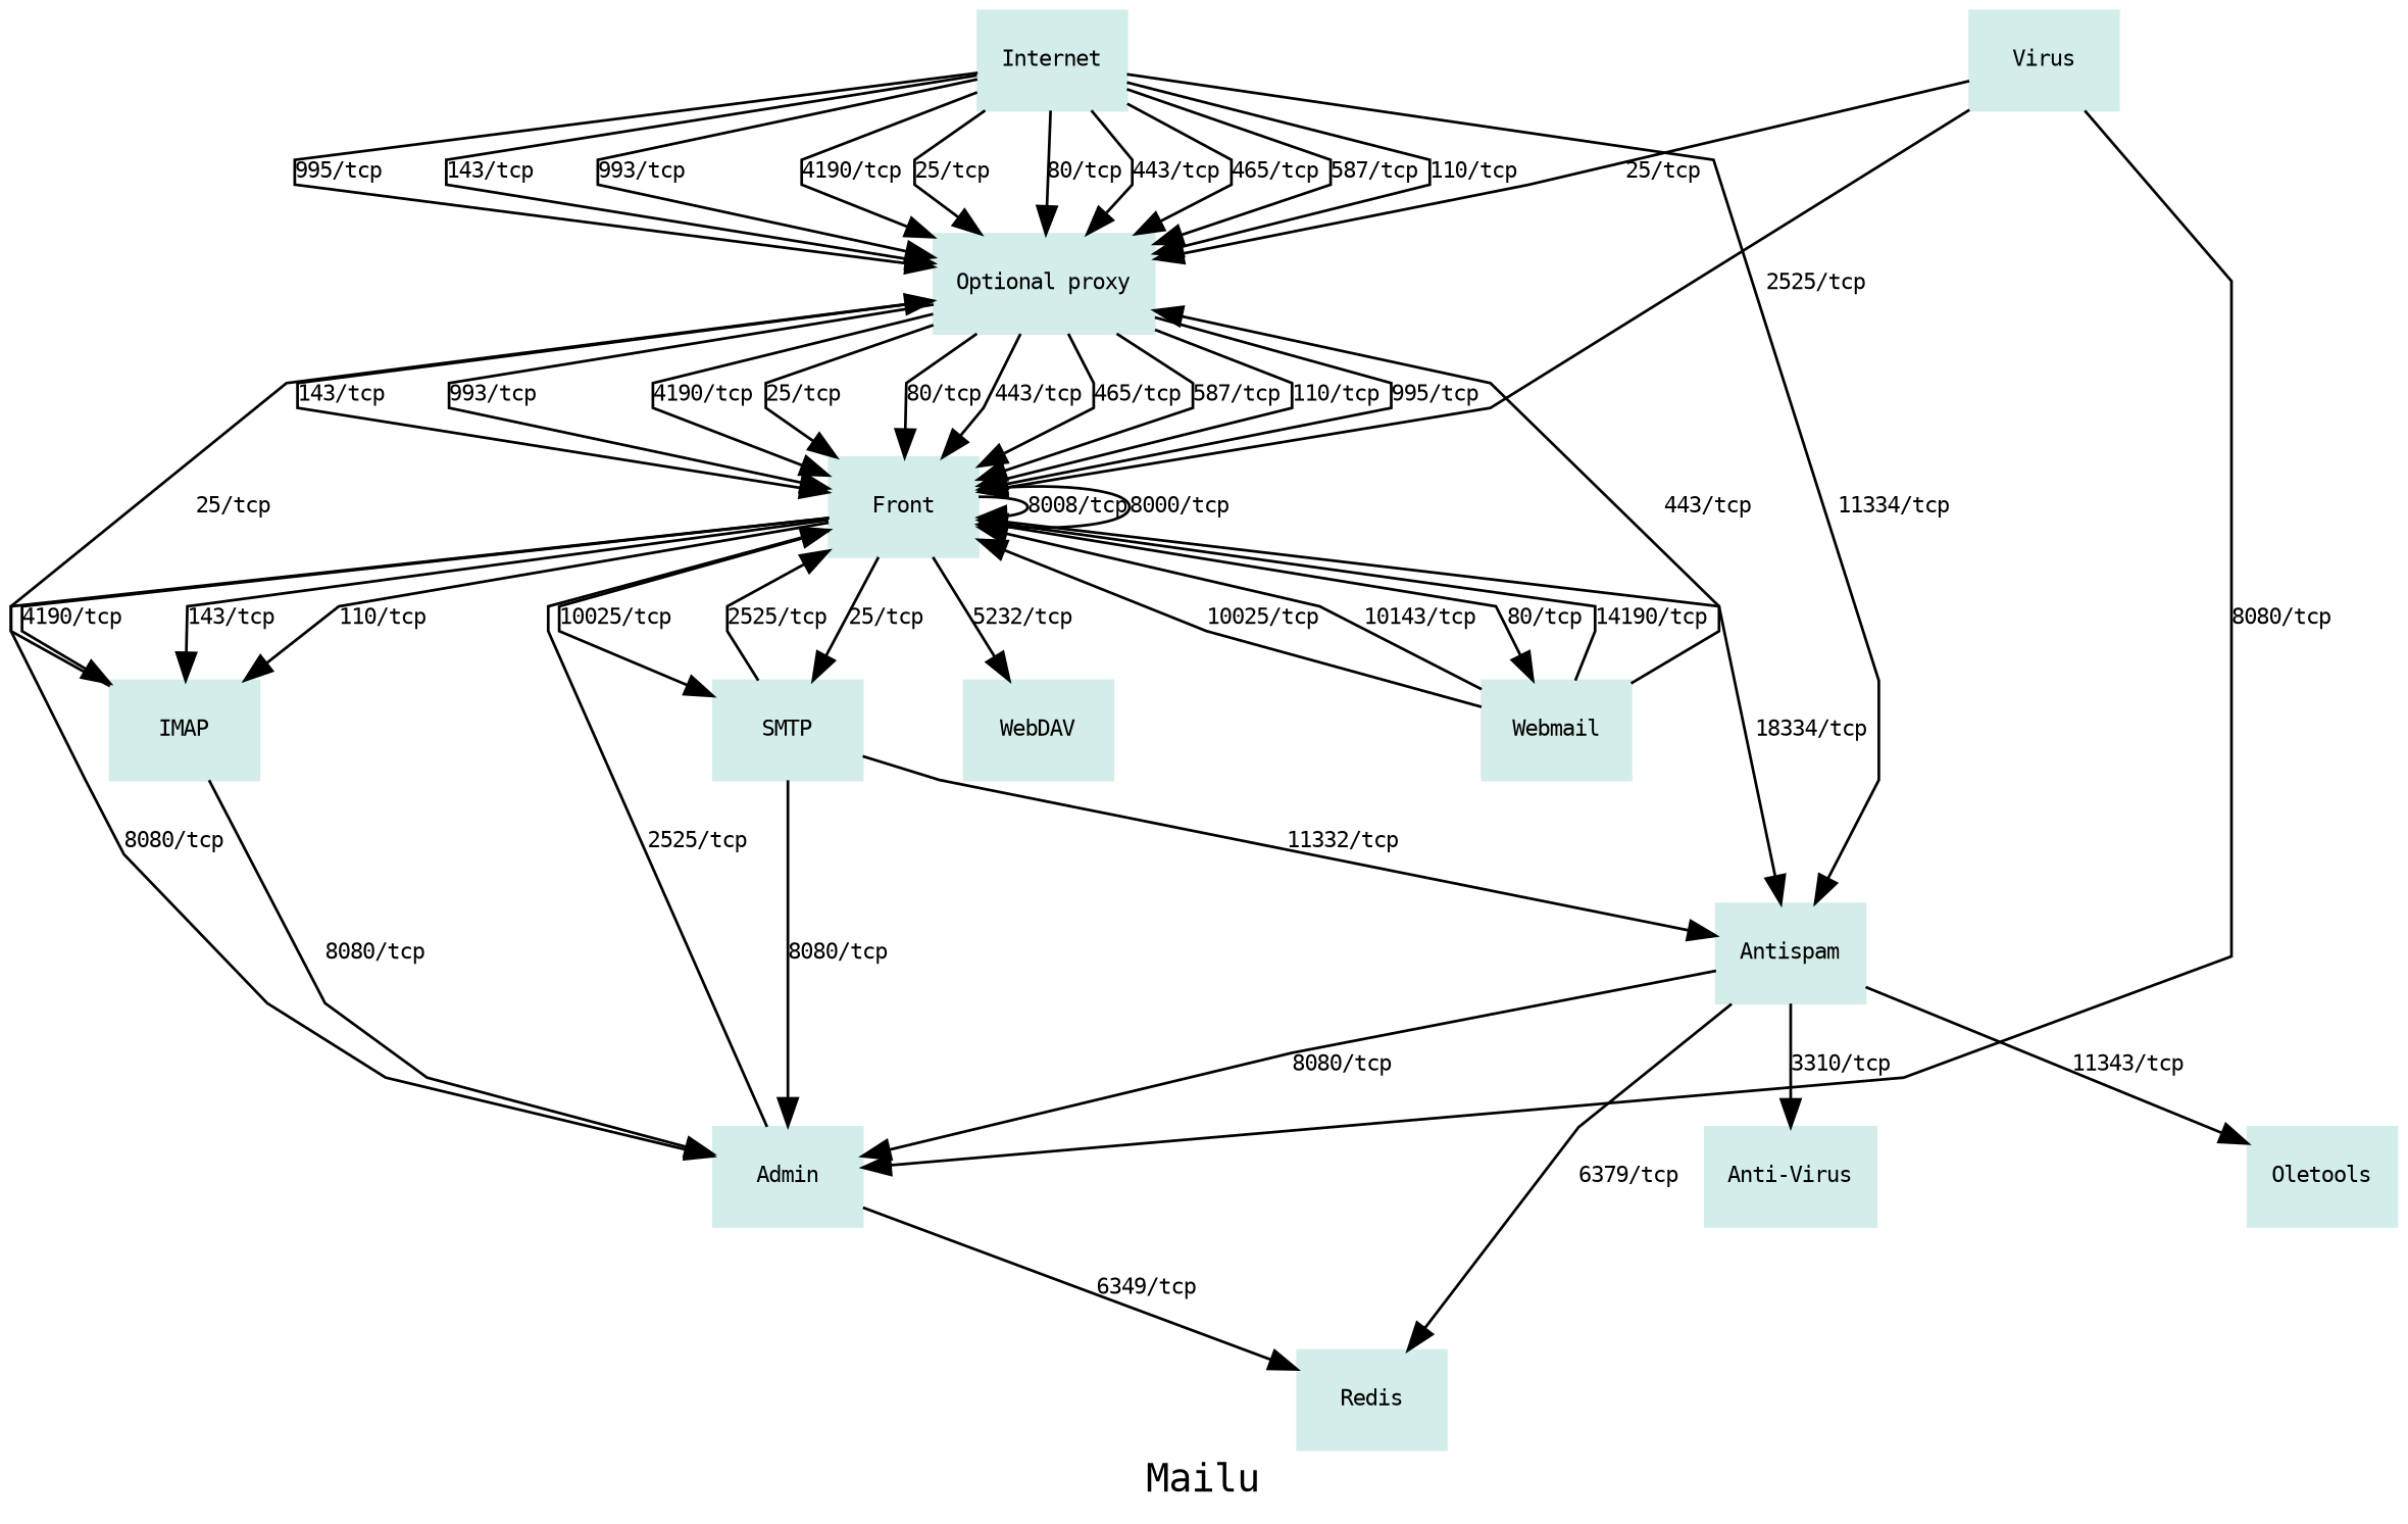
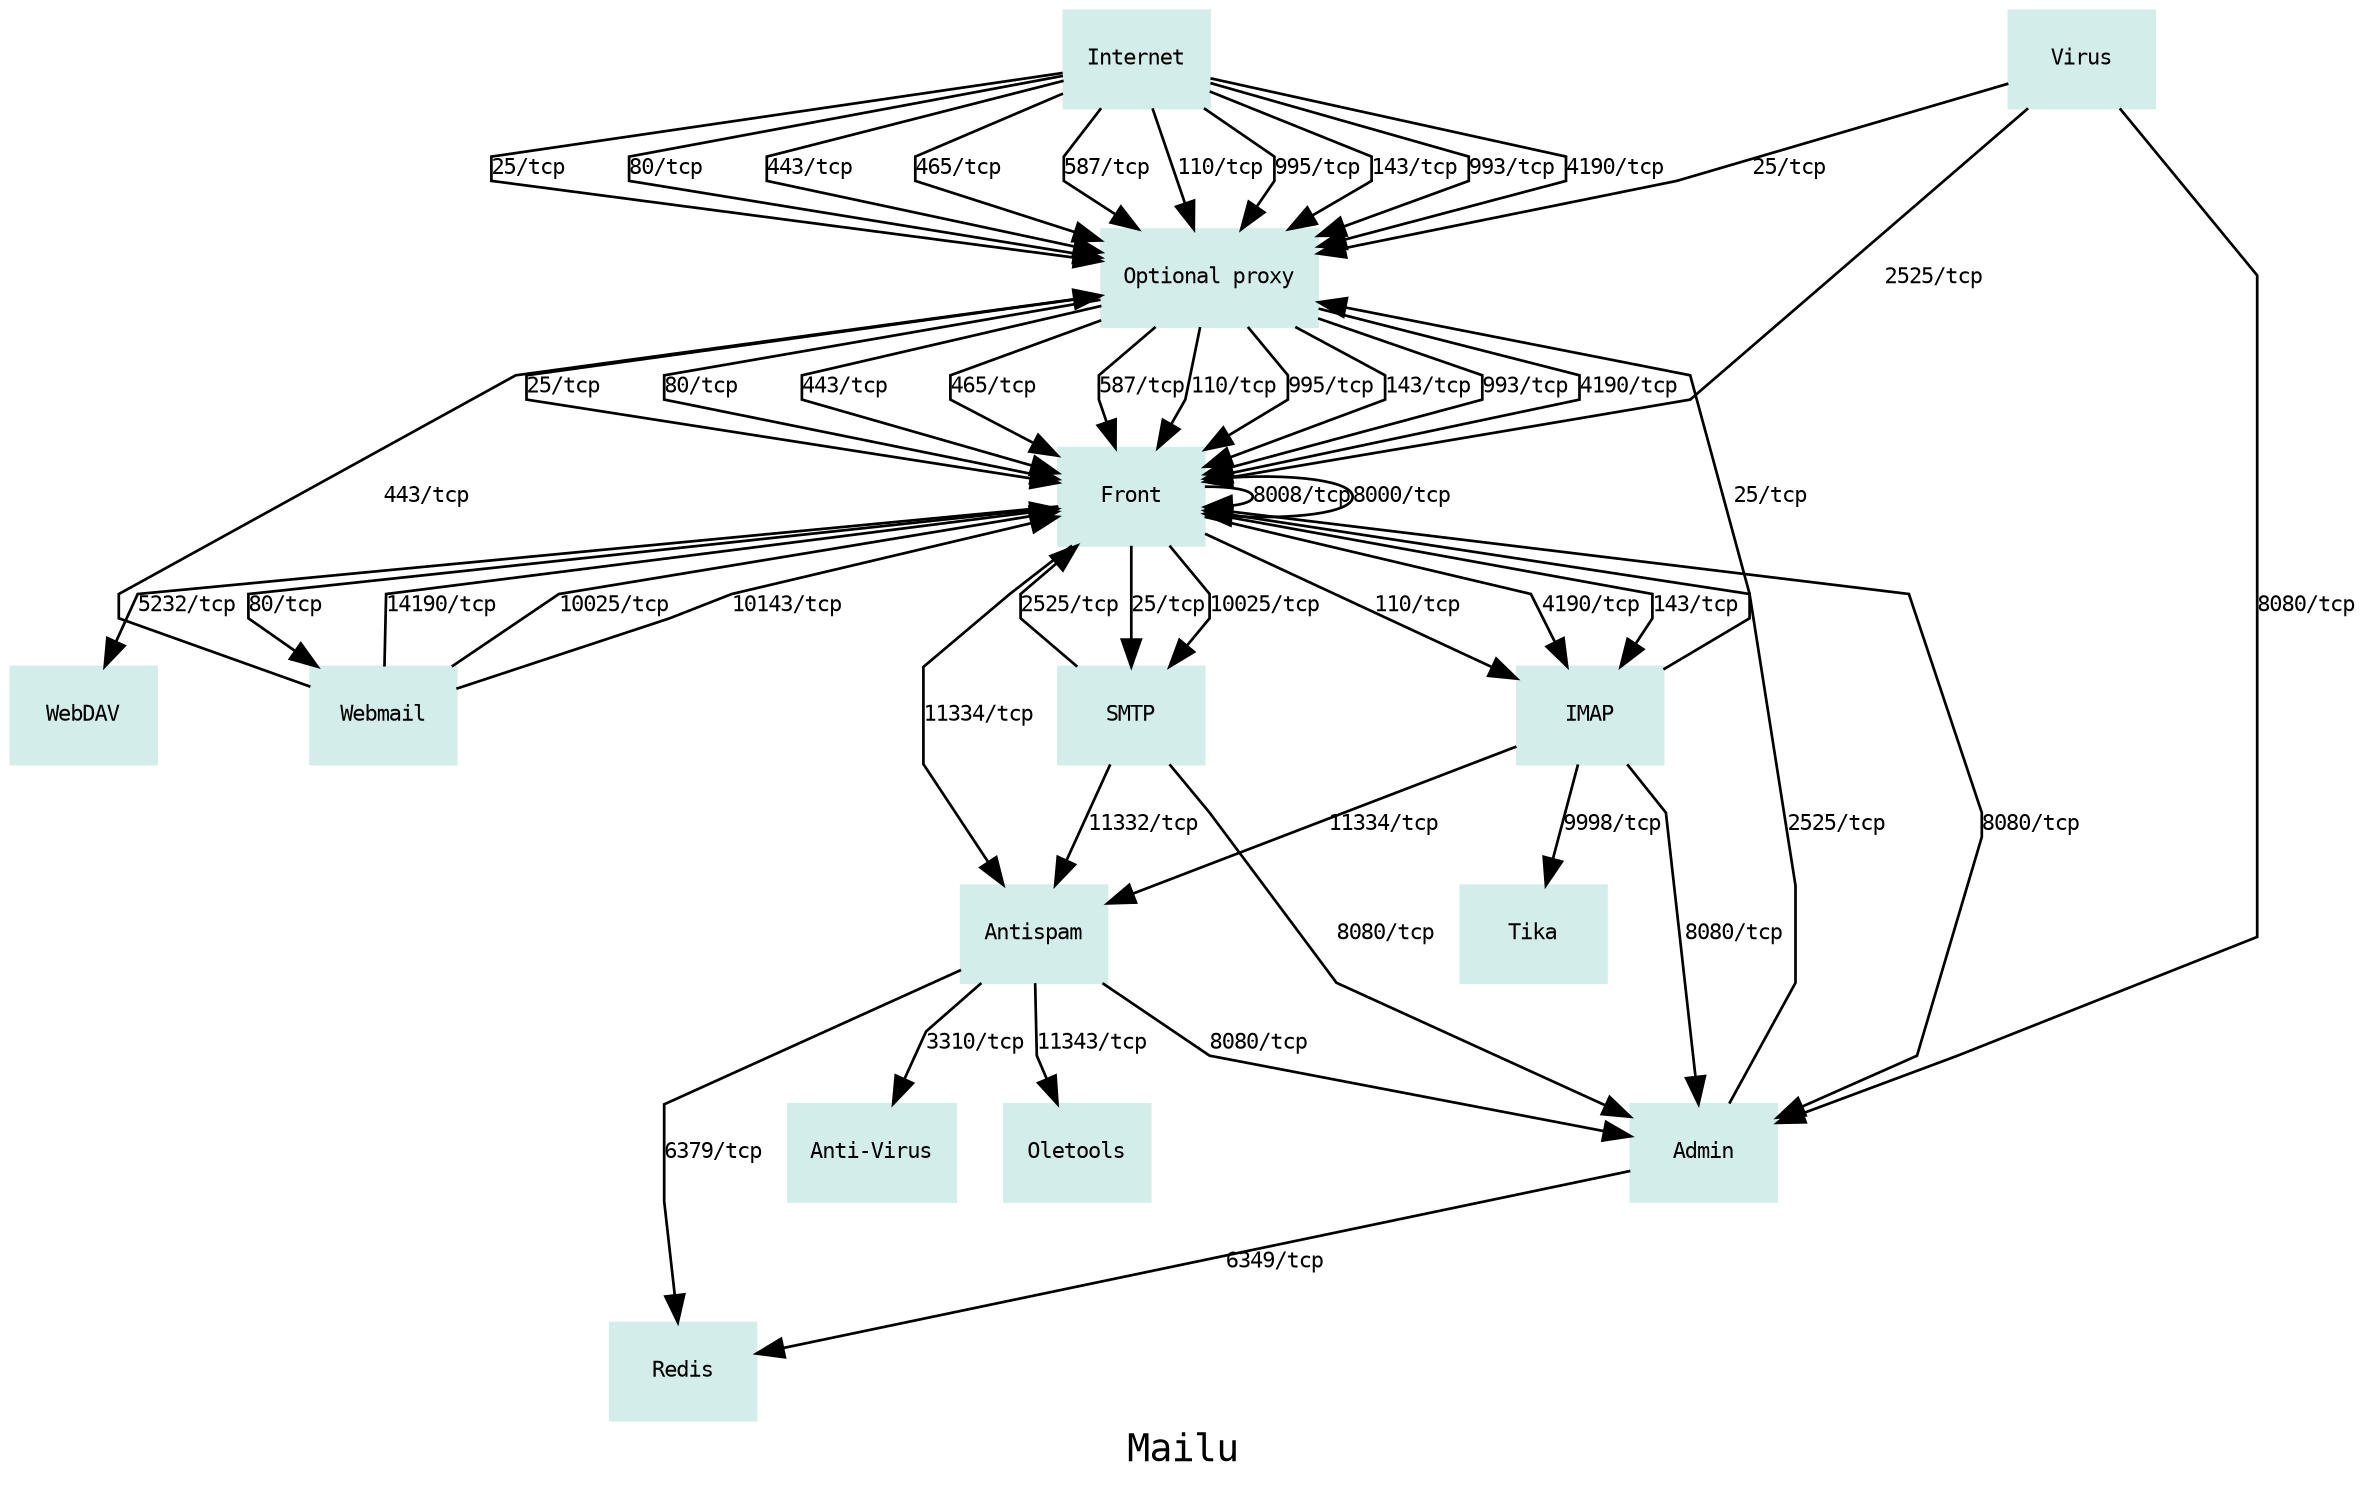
  digraph {
    fontname="DejaVu Sans Mono"
    label=Mailu
    splines=compound
    node [color="#d3edea" fontname="DejaVu Sans Mono" fontsize=8 shape=box style=filled]
    edge [fontname="DejaVu Sans Mono" fontsize=8]
    n1 [label=Internet]
    n2 [label="Optional proxy" shape=polygon]
    n3 [label=Front]
    n4 [label=Admin]
    n5 [label=SMTP]
    n6 [label=Antispam]
    n7 [label=IMAP]
    n8 [label=WebDAV]
    n9 [label=Webmail]
    n10 [label=Redis]
    n11 [label="Anti-Virus"]
    n12 [label=Oletools]
+   n13 [label=Tika]
    n14 [label=Virus]
    n1 -> n2 [label="25/tcp"]
    n1 -> n2 [label="80/tcp"]
    n1 -> n2 [label="443/tcp"]
    n1 -> n2 [label="465/tcp"]
    n1 -> n2 [label="587/tcp"]
    n1 -> n2 [label="110/tcp"]
    n1 -> n2 [label="995/tcp"]
    n1 -> n2 [label="143/tcp"]
    n1 -> n2 [label="993/tcp"]
    n1 -> n2 [label="4190/tcp"]
    n2 -> n3 [label="25/tcp"]
    n2 -> n3 [label="80/tcp"]
    n2 -> n3 [label="443/tcp"]
    n2 -> n3 [label="465/tcp"]
    n2 -> n3 [label="587/tcp"]
    n2 -> n3 [label="110/tcp"]
    n2 -> n3 [label="995/tcp"]
    n2 -> n3 [label="143/tcp"]
    n2 -> n3 [label="993/tcp"]
    n2 -> n3 [label="4190/tcp"]
    n3 -> n3 [label="8008/tcp"]
    n3 -> n3 [label="8000/tcp"]
    n3 -> n4 [label="8080/tcp"]
    n3 -> n5 [label="25/tcp"]
    n3 -> n5 [label="10025/tcp"]
-   n3 -> n6 [label="18334/tcp"]
+   n3 -> n6 [label="11334/tcp"]
    n3 -> n7 [label="4190/tcp"]
    n3 -> n7 [label="143/tcp"]
    n3 -> n7 [label="110/tcp"]
    n3 -> n8 [label="5232/tcp"]
    n3 -> n9 [label="80/tcp"]
    n4 -> n3 [label="2525/tcp"]
    n4 -> n10 [label="6349/tcp"]
    n5 -> n3 [label="2525/tcp"]
    n5 -> n4 [label="8080/tcp"]
    n5 -> n6 [label="11332/tcp"]
    n6 -> n4 [label="8080/tcp"]
    n6 -> n10 [label="6379/tcp"]
    n6 -> n11 [label="3310/tcp"]
    n6 -> n12 [label="11343/tcp"]
    n7 -> n2 [label="25/tcp"]
    n7 -> n4 [label="8080/tcp"]
-   n1 -> n6 [label="11334/tcp"]
+   n7 -> n6 [label="11334/tcp"]
+   n7 -> n13 [label="9998/tcp"]
    n9 -> n2 [label="443/tcp"]
    n9 -> n3 [label="14190/tcp"]
    n9 -> n3 [label="10025/tcp"]
    n9 -> n3 [label="10143/tcp"]
    n14 -> n2 [label="25/tcp"]
    n14 -> n3 [label="2525/tcp"]
    n14 -> n4 [label="8080/tcp"]
  }
